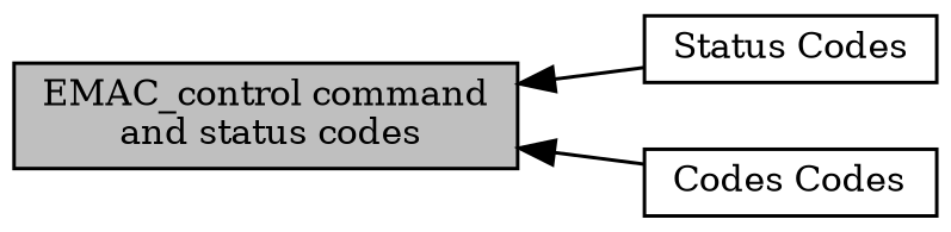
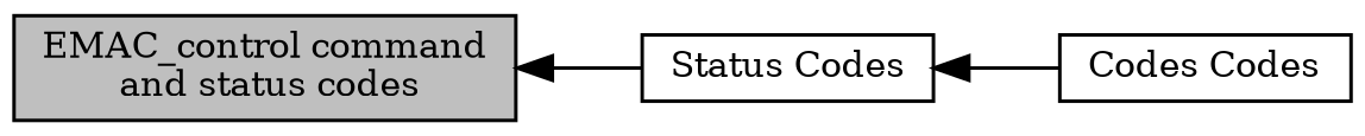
  digraph {
    fontname="DejaVu Serif"
    rankdir=LR
    node [color=black fillcolor=white fontname="DejaVu Serif" fontsize=10 shape=record style=filled]
    edge [dir=back fontname="DejaVu Serif" fontsize=10 labelfontname=Helvetica labelfontsize=10 shape=plaintext style=solid]
    n1 [fillcolor=grey75 fontcolor=black height=0.2 label="EMAC_control command\l and status codes" width=0.4]
    n2 [height=0.2 label="Status Codes" width=0.4]
    n3 [height=0.2 label="Codes Codes" width=0.4]
    n1 -> n2
-   n1 -> n3
+   n2 -> n3
  }
